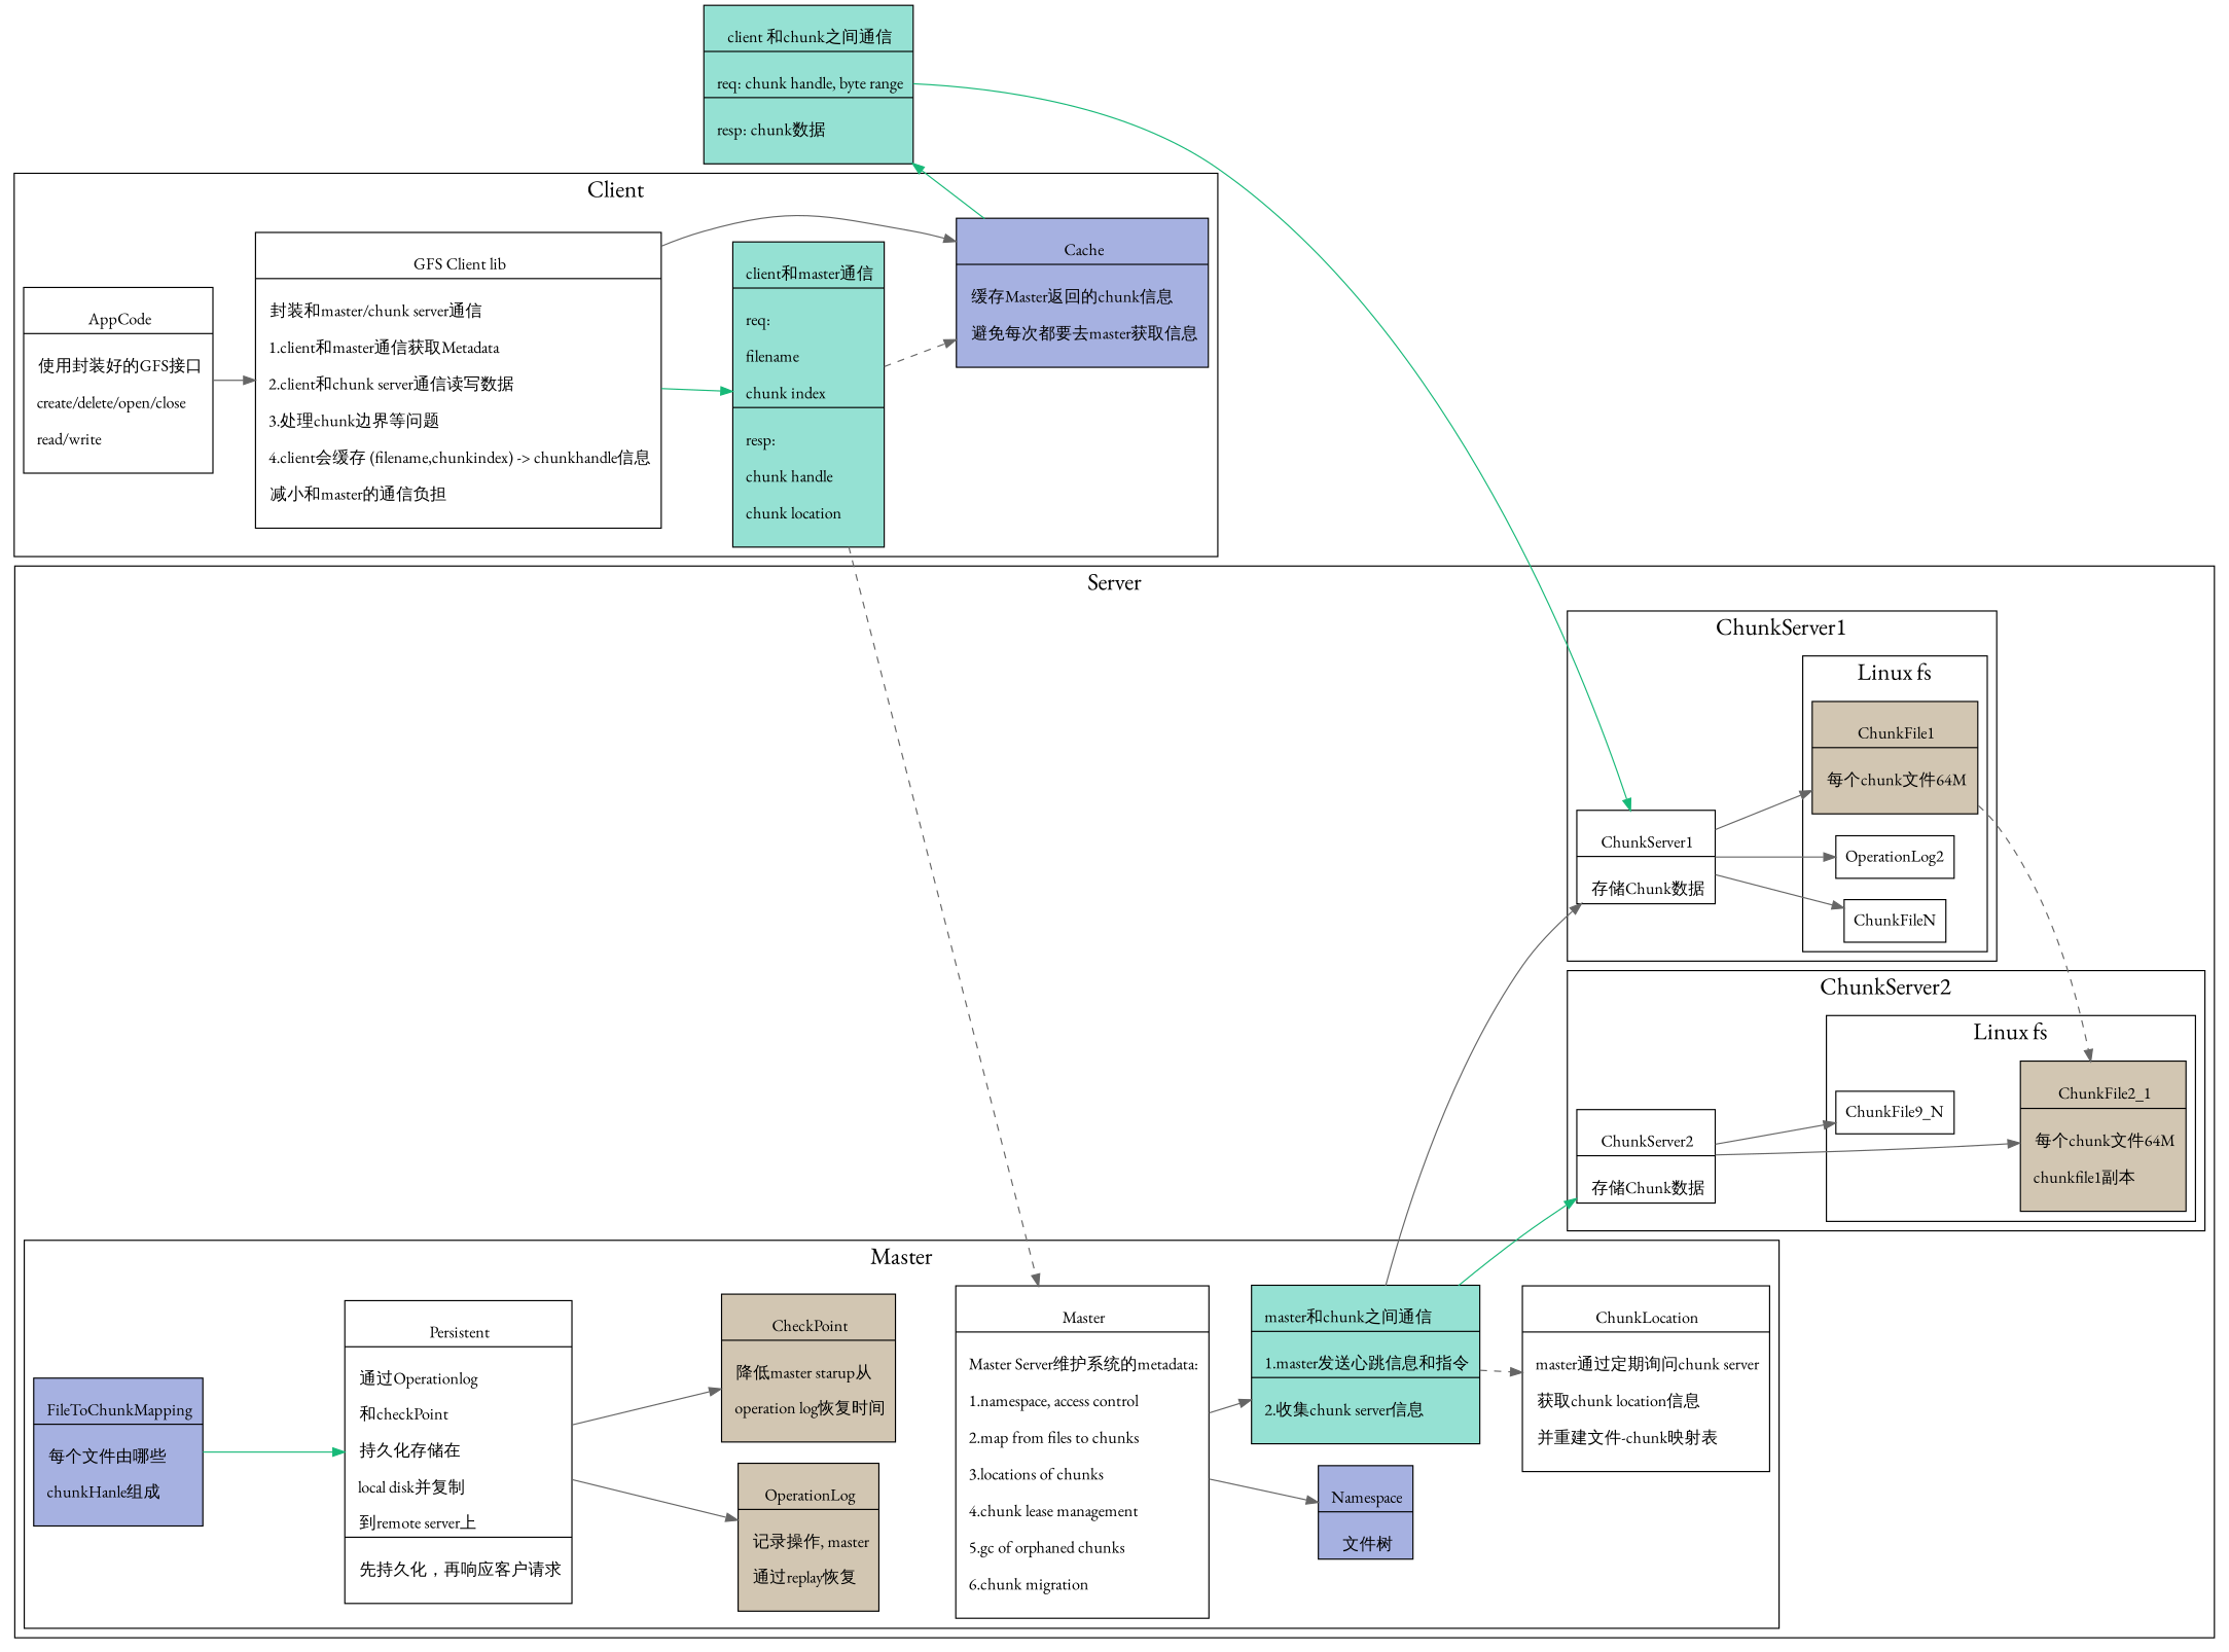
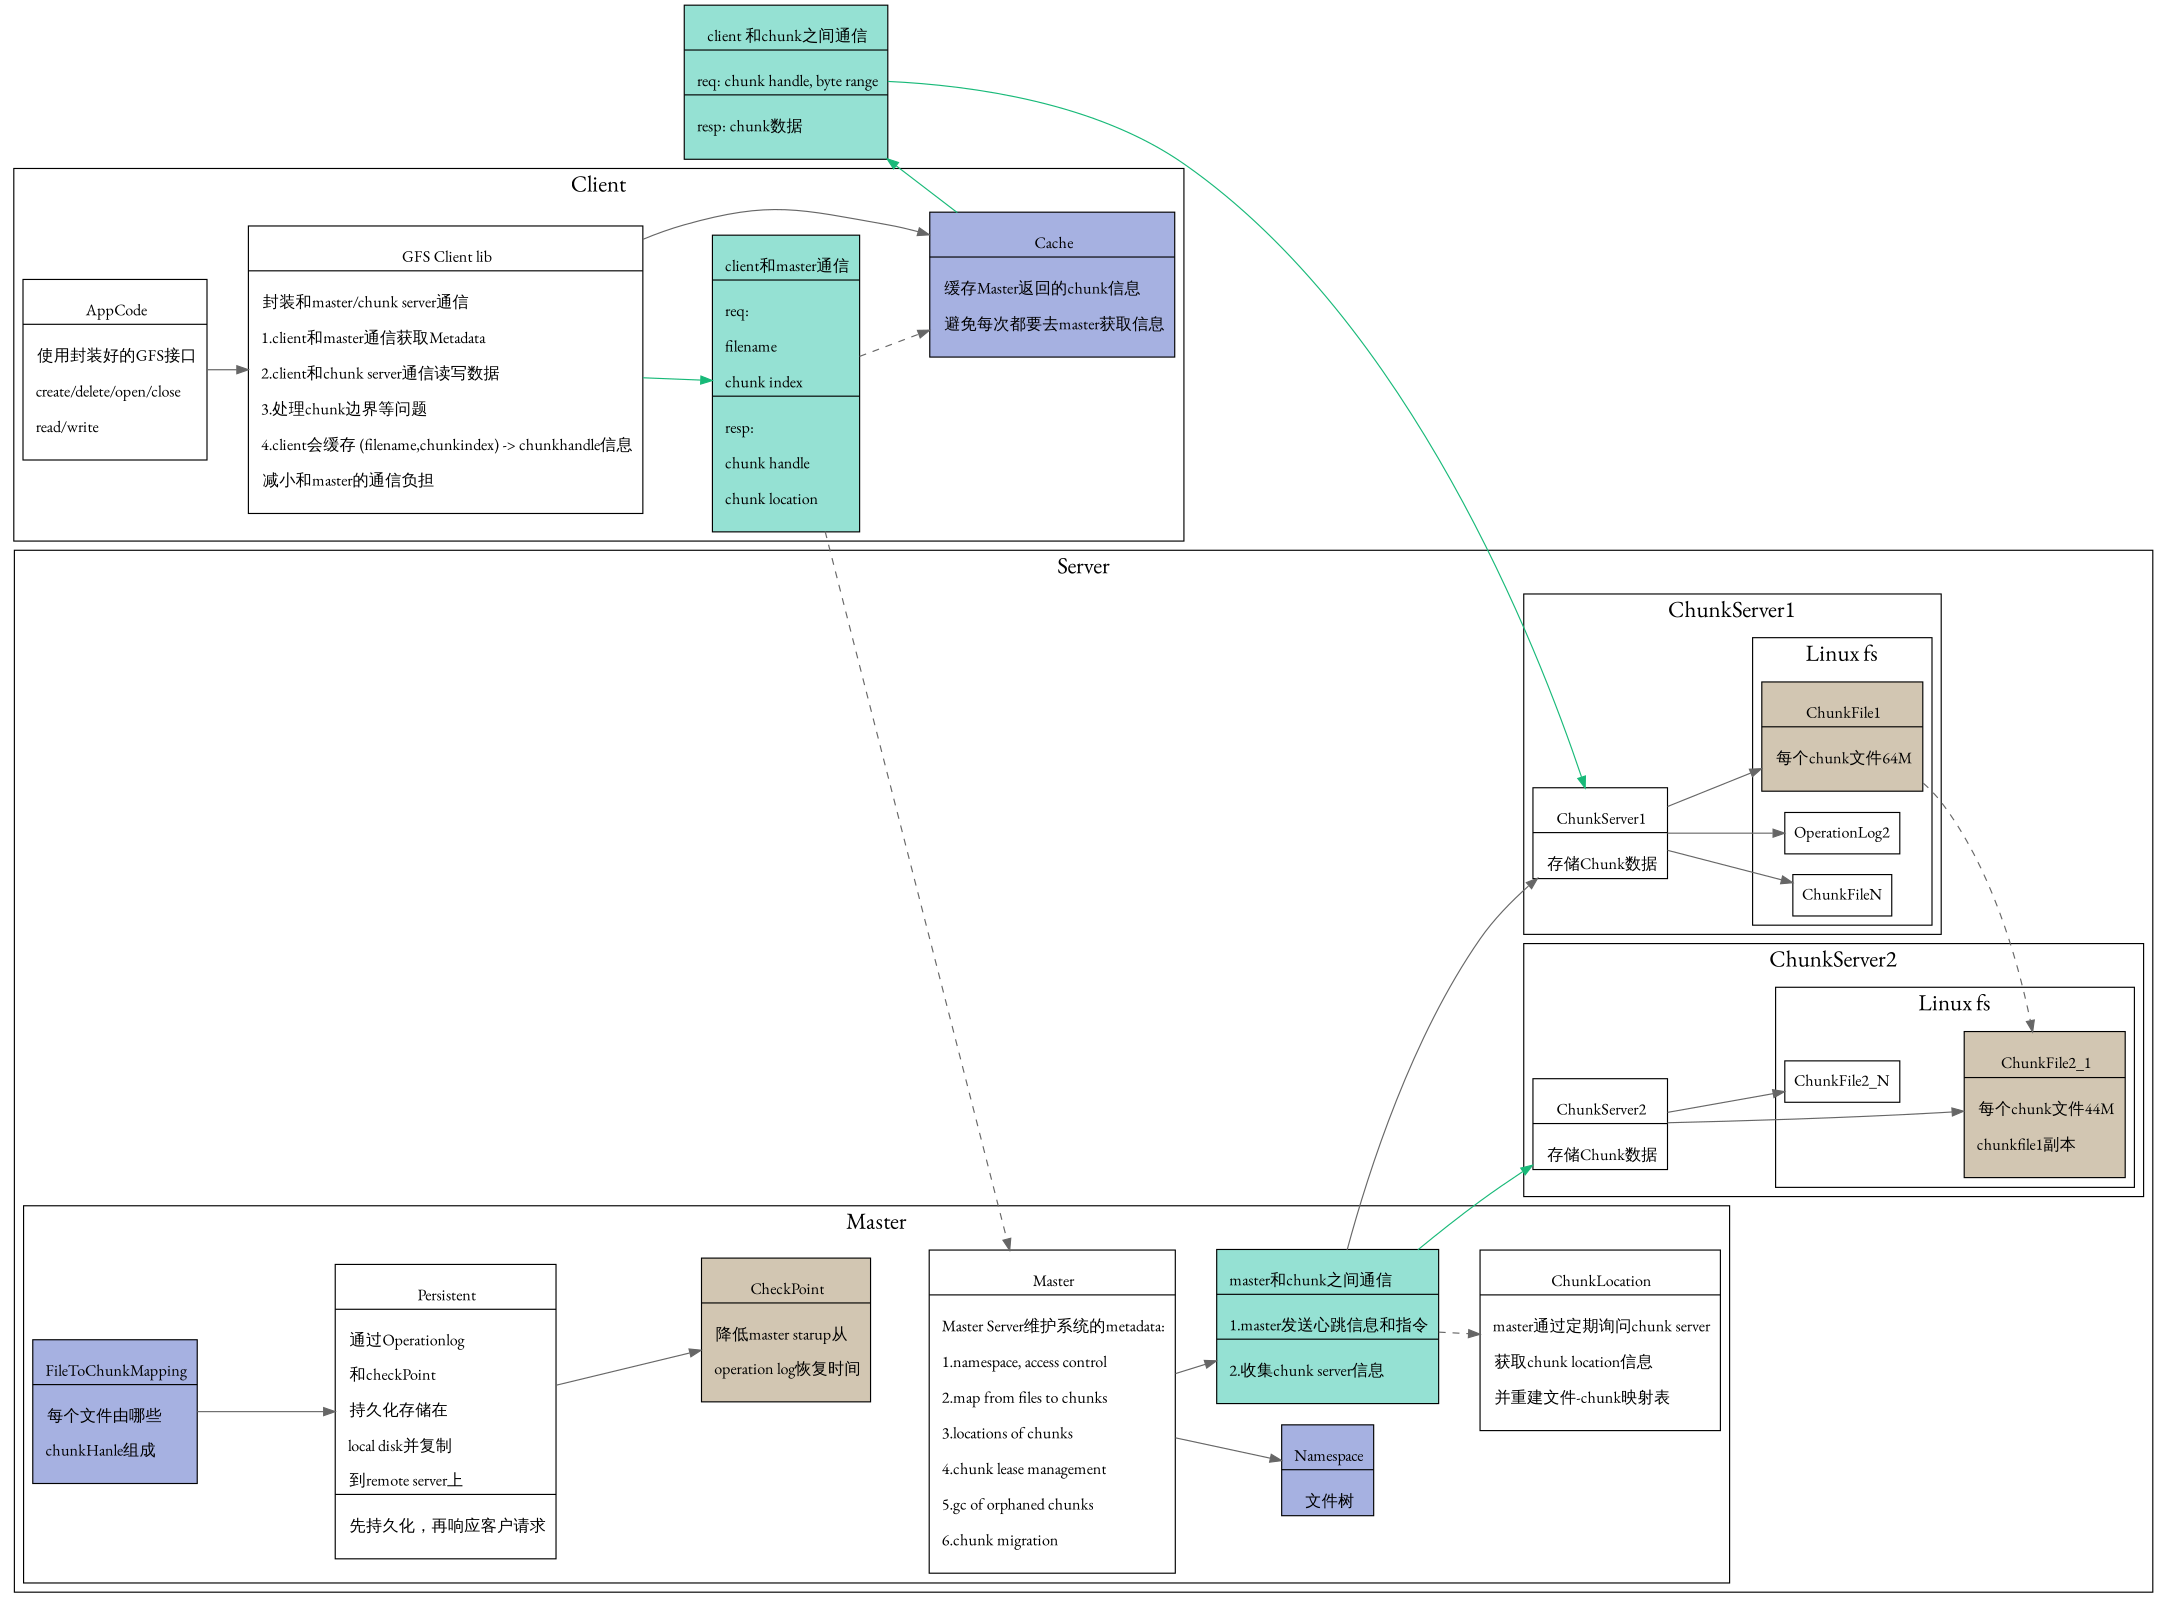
  digraph {
    fontname="EB Garamond"
    newrank=true
    rankdir=LR
    node [fontname="EB Garamond" shape=record]
    edge [color=gray40 fontname="EB Garamond"]
    n1 [fillcolor="#95e1d3" label="{{\n      client和master通信|\n      req:\l\n      filename\l\n      chunk index\l|\n      resp:\l\n      chunk handle\l\n      chunk location\l\n    }}" style=filled]
    n2 [fillcolor="#95e1d3" label="{{\n      client 和chunk之间通信|\n      req: chunk handle, byte range\l|\n      resp: chunk数据\l\n    }}" style=filled]
    n3 [label="{{\n        AppCode|\n        使用封装好的GFS接口\l\n        create/delete/open/close\l\n        read/write\l\n      }}"]
    n4 [label="{{\n        GFS Client lib|\n        封装和master/chunk server通信\l\n        1.client和master通信获取Metadata\l\n        2.client和chunk server通信读写数据\l\n        3.处理chunk边界等问题\l\n        4.client会缓存 (filename,chunkindex) -\> chunkhandle信息\l\n        减小和master的通信负担\l\n      }}"]
    n5 [fillcolor="#a6b1e1" label="{{\n        Cache|\n        缓存Master返回的chunk信息\l\n        避免每次都要去master获取信息\l\n      }}" style=filled]
    n6 [label="{{\n          Master|\n          Master Server维护系统的metadata:\l\n          1.namespace, access control\l\n          2.map from files to chunks\l\n          3.locations of chunks\l\n          4.chunk lease management\l\n          5.gc of orphaned chunks\l\n          6.chunk migration\l\n        }}"]
    n7 [fillcolor="#a6b1e1" label="{{\n          Namespace|\n          文件树\n        }}" style=filled]
    n8 [fillcolor="#a6b1e1" label="{{\n          FileToChunkMapping|\n          每个文件由哪些\l \n          chunkHanle组成\l\n        }}" style=filled]
    n9 [label="{{\n          ChunkLocation|\n          master通过定期询问chunk server\l\n          获取chunk location信息\l\n          并重建文件-chunk映射表\l\n        }}"]
    n10 [label="{{\n          Persistent|\n          通过Operationlog\l \n          和checkPoint\l\n          持久化存储在\l\n          local disk并复制\l \n          到remote server上\l|\n          先持久化，再响应客户请求\l\n        }}"]
-   n11 [fillcolor="#d2c6b2" label="{{\n          OperationLog|\n          记录操作, master\l \n          通过replay恢复\l\n        }}" style=filled]
    n12 [fillcolor="#d2c6b2" label="{{\n          CheckPoint|\n          降低master starup从\l \n          operation log恢复时间\l\n        }}" style=filled]
    n13 [fillcolor="#95e1d3" label="{{\n        master和chunk之间通信\l|\n        1.master发送心跳信息和指令\l|\n        2.收集chunk server信息\l\n      }}" style=filled]
    n14 [fillcolor="#d2c6b2" label="{{\n            ChunkFile1|\n            每个chunk文件64M\l\n          }}" style=filled]
    n15 [label=OperationLog2 shape=box]
    ChunkFileN [shape=box]
    n17 [label="{{\n          ChunkServer1|\n          存储Chunk数据\n        }}"]
-   n18 [fillcolor="#d2c6b2" label="{{\n            ChunkFile2_1|\n            每个chunk文件64M\l\n            chunkfile1副本\l\n          }}" style=filled]
-   ChunkFile2_N [shape=box label=ChunkFile9_N]
+   n18 [fillcolor="#d2c6b2" label="{{\n            ChunkFile2_1|\n            每个chunk文件44M\l\n            chunkfile1副本\l\n          }}" style=filled]
+   ChunkFile2_N [shape=box]
    n20 [label="{{\n          ChunkServer2|\n          存储Chunk数据\n        }}"]
    subgraph sub_1 {
      rank=same
      n1
      n2
    }
    subgraph cluster_2 {
      fontsize=20
      label=Client
      n1
      n3
      n4
      n5
    }
    subgraph cluster_3 {
      fontsize=20
      label=Server
      subgraph cluster_4 {
        fontsize=20
        label=Master
        n6
        n7
        n8
        n9
        n10
-       n11
        n12
        n13
      }
      subgraph cluster_5 {
        fontsize=20
        label=ChunkServer1
        n17
        subgraph cluster_6 {
          fontsize=20
          label="Linux fs"
          n14
          n15
          ChunkFileN
        }
      }
      subgraph cluster_7 {
        fontsize=20
        label=ChunkServer2
        n20
        subgraph cluster_8 {
          fontsize=20
          label="Linux fs"
          n18
          ChunkFile2_N
        }
      }
    }
    n1 -> n5 [style=dashed]
    n1 -> n6 [style=dashed]
    n2 -> n17 [color="#17b978"]
    n3 -> n4
    n4 -> n1 [color="#17b978"]
    n4 -> n5
    n5 -> n2 [color="#17b978"]
    n6 -> n7
    n6 -> n13
-   n8 -> n10 [color="#17b978"]
-   n10 -> n11
+   n8 -> n10
    n10 -> n12
    n13 -> n9 [style=dashed]
    n13 -> n17
    n13 -> n20 [color="#17b978"]
    n14 -> n18 [style=dashed]
    n17 -> n14
    n17 -> n15
    n17 -> ChunkFileN
    n20 -> n18
    n20 -> ChunkFile2_N
  }
